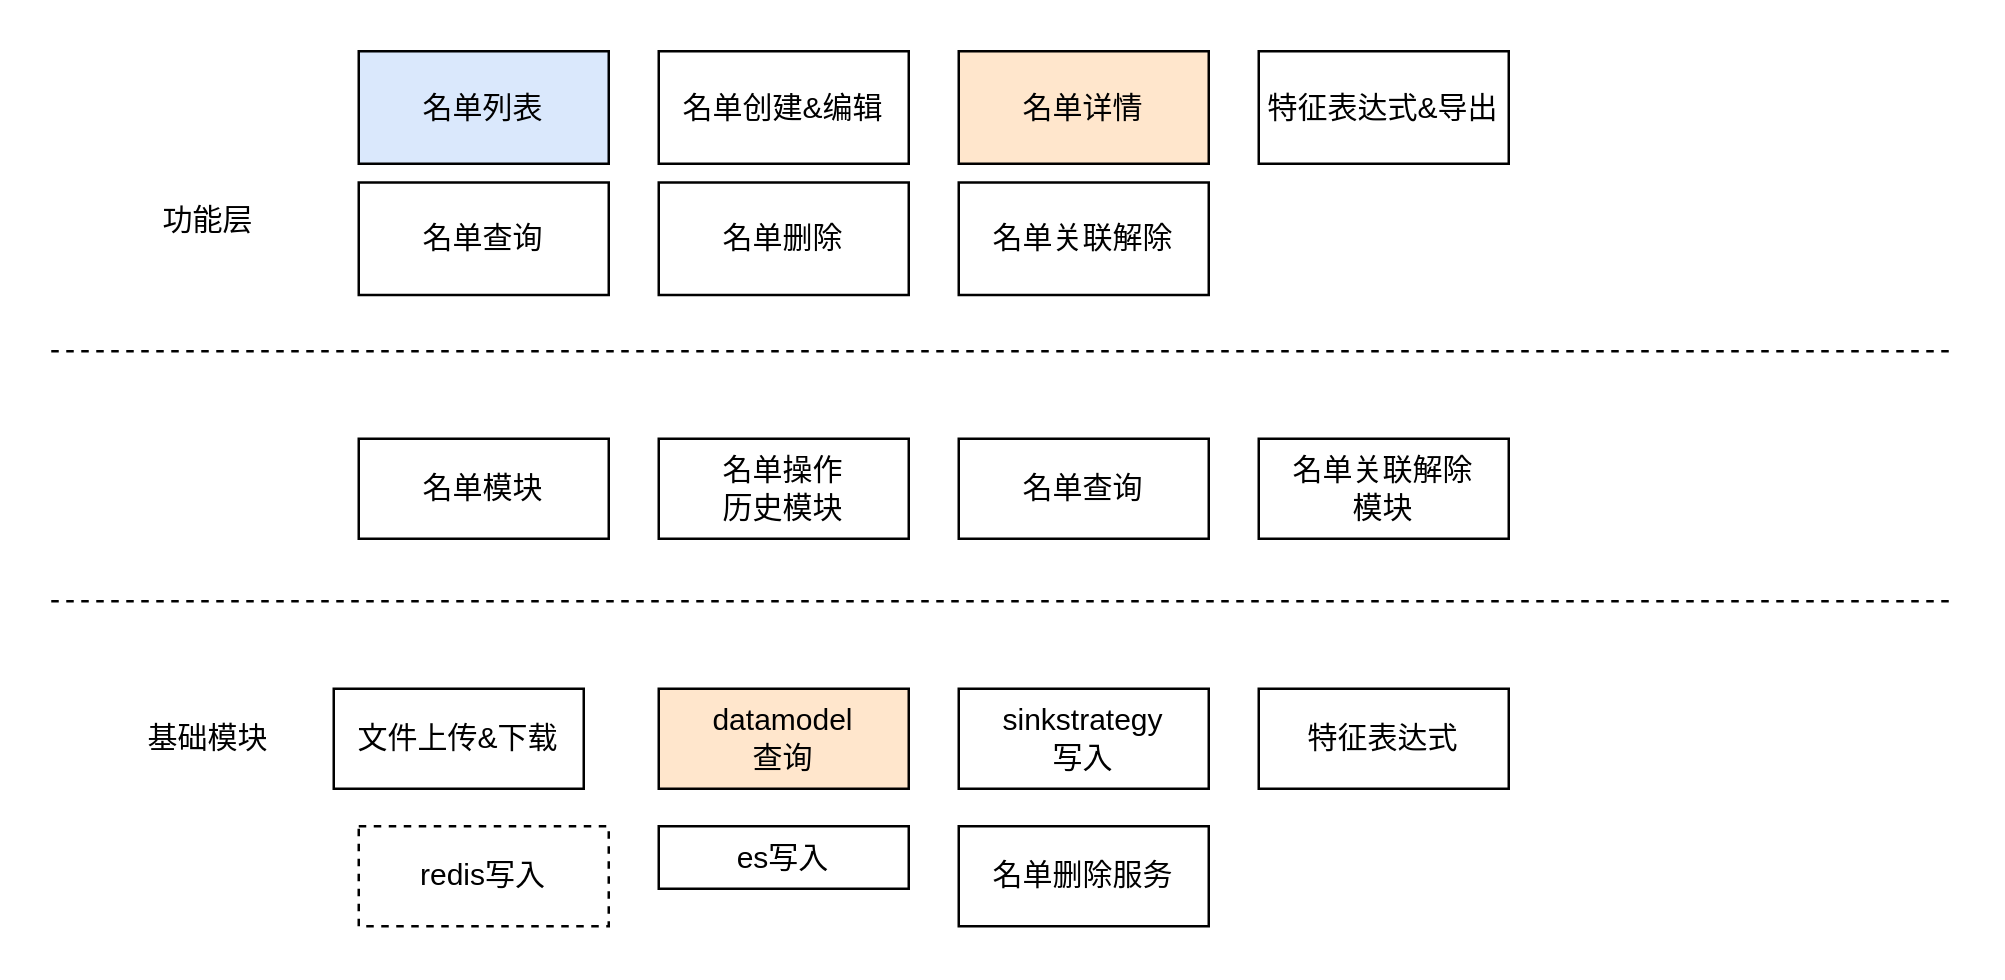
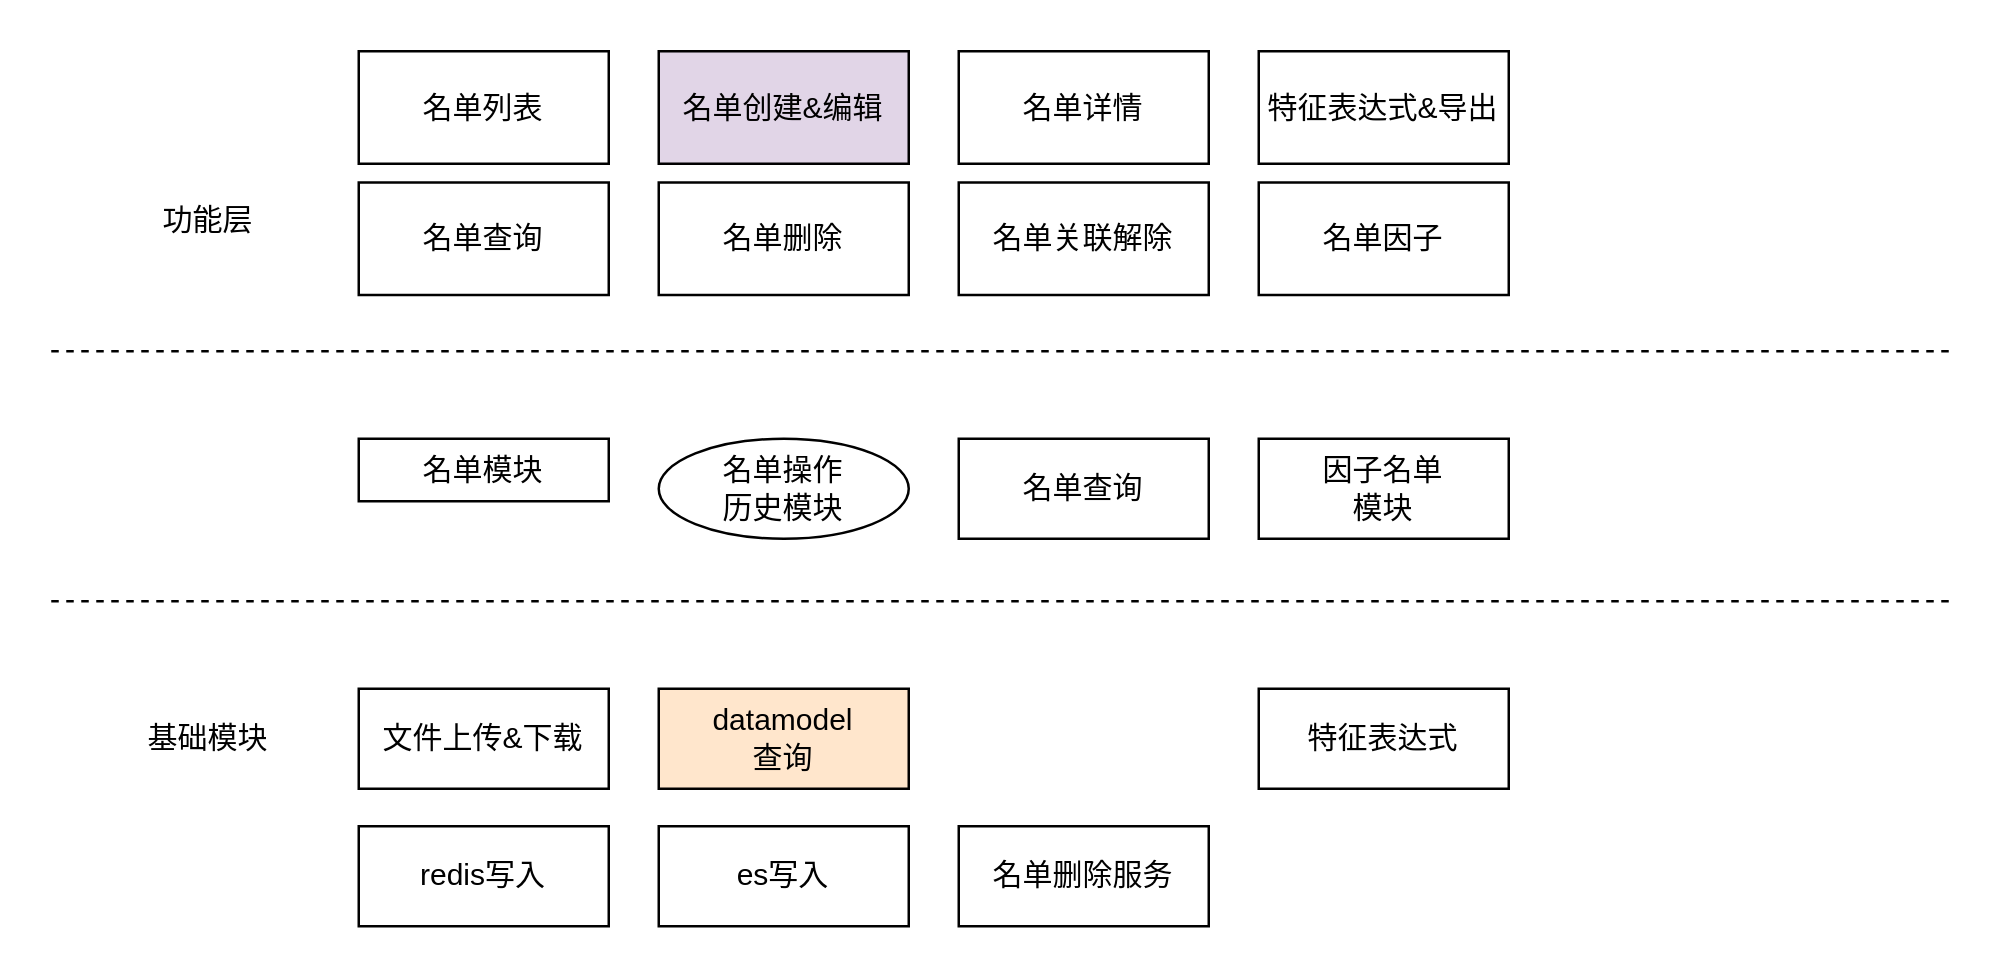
  <mxCell id="0" />
  <mxCell id="1" parent="0" />
  <mxCell id="2" value="功能层" style="text;html=1;strokeColor=none;fillColor=none;align=center;verticalAlign=middle;whiteSpace=wrap;rounded=0;" vertex="1" parent="1"><mxGeometry x="43" y="72.5" width="80" height="30" as="geometry" /></mxCell>
- <mxCell id="3" value="名单列表" style="rounded=0;whiteSpace=wrap;html=1;fillColor=#dae8fc;" vertex="1" parent="1"><mxGeometry x="143" y="20" width="100" height="45" as="geometry" /></mxCell>
- <mxCell id="4" value="名单创建&amp;amp;编辑" style="rounded=0;whiteSpace=wrap;html=1;" vertex="1" parent="1"><mxGeometry x="263" y="20" width="100" height="45" as="geometry" /></mxCell>
+ <mxCell id="3" value="名单列表" style="rounded=0;whiteSpace=wrap;html=1;" vertex="1" parent="1"><mxGeometry x="143" y="20" width="100" height="45" as="geometry" /></mxCell>
+ <mxCell id="4" value="名单创建&amp;amp;编辑" style="rounded=0;whiteSpace=wrap;html=1;fillColor=#e1d5e7;" vertex="1" parent="1"><mxGeometry x="263" y="20" width="100" height="45" as="geometry" /></mxCell>
  <mxCell id="5" value="名单查询" style="rounded=0;whiteSpace=wrap;html=1;" vertex="1" parent="1"><mxGeometry x="143" y="72.5" width="100" height="45" as="geometry" /></mxCell>
  <mxCell id="6" value="特征表达式&amp;amp;导出" style="rounded=0;whiteSpace=wrap;html=1;" vertex="1" parent="1"><mxGeometry x="503" y="20" width="100" height="45" as="geometry" /></mxCell>
+ <mxCell id="7" value="名单因子" style="rounded=0;whiteSpace=wrap;html=1;" vertex="1" parent="1"><mxGeometry x="503" y="72.5" width="100" height="45" as="geometry" /></mxCell>
  <mxCell id="8" value="" style="endArrow=none;dashed=1;html=1;" edge="1" parent="1"><mxGeometry width="50" height="50" relative="1" as="geometry"><mxPoint x="20" y="140" as="sourcePoint" /><mxPoint x="780" y="140" as="targetPoint" /></mxGeometry></mxCell>
- <mxCell id="9" value="名单模块" style="rounded=0;whiteSpace=wrap;html=1;" vertex="1" parent="1"><mxGeometry x="143" y="175" width="100" height="40" as="geometry" /></mxCell>
- <mxCell id="10" value="名单操作&lt;br&gt;历史模块" style="rounded=0;whiteSpace=wrap;html=1;" vertex="1" parent="1"><mxGeometry x="263" y="175" width="100" height="40" as="geometry" /></mxCell>
+ <mxCell id="9" value="名单模块" style="rounded=0;whiteSpace=wrap;html=1;" vertex="1" parent="1"><mxGeometry x="143" y="175" width="100" height="25" as="geometry" /></mxCell>
+ <mxCell id="10" value="名单操作&lt;br&gt;历史模块" style="ellipse;whiteSpace=wrap;html=1;" vertex="1" parent="1"><mxGeometry x="263" y="175" width="100" height="40" as="geometry" /></mxCell>
  <mxCell id="11" value="名单查询" style="rounded=0;whiteSpace=wrap;html=1;" vertex="1" parent="1"><mxGeometry x="383" y="175" width="100" height="40" as="geometry" /></mxCell>
- <mxCell id="12" value="名单关联解除&lt;br&gt;模块" style="rounded=0;whiteSpace=wrap;html=1;" vertex="1" parent="1"><mxGeometry x="503" y="175" width="100" height="40" as="geometry" /></mxCell>
+ <mxCell id="12" value="因子名单&lt;br&gt;模块" style="rounded=0;whiteSpace=wrap;html=1;" vertex="1" parent="1"><mxGeometry x="503" y="175" width="100" height="40" as="geometry" /></mxCell>
  <mxCell id="13" value="名单删除" style="rounded=0;whiteSpace=wrap;html=1;" vertex="1" parent="1"><mxGeometry x="263" y="72.5" width="100" height="45" as="geometry" /></mxCell>
  <mxCell id="14" value="名单关联解除" style="rounded=0;whiteSpace=wrap;html=1;" vertex="1" parent="1"><mxGeometry x="383" y="72.5" width="100" height="45" as="geometry" /></mxCell>
  <mxCell id="15" value="基础模块" style="text;html=1;strokeColor=none;fillColor=none;align=center;verticalAlign=middle;whiteSpace=wrap;rounded=0;" vertex="1" parent="1"><mxGeometry x="43" y="280" width="80" height="30" as="geometry" /></mxCell>
  <mxCell id="16" value="" style="endArrow=none;dashed=1;html=1;" edge="1" parent="1"><mxGeometry width="50" height="50" relative="1" as="geometry"><mxPoint x="20" y="240" as="sourcePoint" /><mxPoint x="780" y="240" as="targetPoint" /></mxGeometry></mxCell>
- <mxCell id="17" value="名单详情" style="rounded=0;whiteSpace=wrap;html=1;fillColor=#ffe6cc;" vertex="1" parent="1"><mxGeometry x="383" y="20" width="100" height="45" as="geometry" /></mxCell>
- <mxCell id="18" value="文件上传&amp;amp;下载" style="rounded=0;whiteSpace=wrap;html=1;" vertex="1" parent="1"><mxGeometry x="133" y="275" width="100" height="40" as="geometry" /></mxCell>
+ <mxCell id="17" value="名单详情" style="rounded=0;whiteSpace=wrap;html=1;" vertex="1" parent="1"><mxGeometry x="383" y="20" width="100" height="45" as="geometry" /></mxCell>
+ <mxCell id="18" value="文件上传&amp;amp;下载" style="rounded=0;whiteSpace=wrap;html=1;" vertex="1" parent="1"><mxGeometry x="143" y="275" width="100" height="40" as="geometry" /></mxCell>
  <mxCell id="19" value="datamodel&lt;br&gt;查询" style="rounded=0;whiteSpace=wrap;html=1;fillColor=#ffe6cc;" vertex="1" parent="1"><mxGeometry x="263" y="275" width="100" height="40" as="geometry" /></mxCell>
- <mxCell id="20" value="sinkstrategy&lt;br&gt;写入" style="rounded=0;whiteSpace=wrap;html=1;" vertex="1" parent="1"><mxGeometry x="383" y="275" width="100" height="40" as="geometry" /></mxCell>
  <mxCell id="21" value="特征表达式" style="rounded=0;whiteSpace=wrap;html=1;" vertex="1" parent="1"><mxGeometry x="503" y="275" width="100" height="40" as="geometry" /></mxCell>
- <mxCell id="22" value="redis写入" style="rounded=0;whiteSpace=wrap;html=1;dashed=1;" vertex="1" parent="1"><mxGeometry x="143" y="330" width="100" height="40" as="geometry" /></mxCell>
- <mxCell id="23" value="es写入" style="rounded=0;whiteSpace=wrap;html=1;" vertex="1" parent="1"><mxGeometry x="263" y="330" width="100" height="25" as="geometry" /></mxCell>
+ <mxCell id="22" value="redis写入" style="rounded=0;whiteSpace=wrap;html=1;" vertex="1" parent="1"><mxGeometry x="143" y="330" width="100" height="40" as="geometry" /></mxCell>
+ <mxCell id="23" value="es写入" style="rounded=0;whiteSpace=wrap;html=1;" vertex="1" parent="1"><mxGeometry x="263" y="330" width="100" height="40" as="geometry" /></mxCell>
  <mxCell id="24" value="名单删除服务" style="rounded=0;whiteSpace=wrap;html=1;" vertex="1" parent="1"><mxGeometry x="383" y="330" width="100" height="40" as="geometry" /></mxCell>
